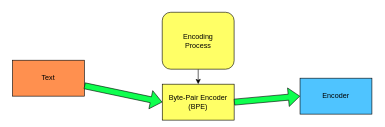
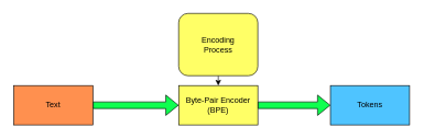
  <mxCell id="0" />
  <mxCell id="1" parent="0" />
- <mxCell id="2" value="Text" style="rounded=0;whiteSpace=wrap;html=1;fillColor=#FF904F;" vertex="1" parent="1"><mxGeometry x="20" y="100" width="120" height="60" as="geometry" /></mxCell>
- <mxCell id="3" value="Byte-Pair Encoder (BPE)" style="rounded=0;whiteSpace=wrap;html=1;fillColor=#FFFF66;" vertex="1" parent="1"><mxGeometry x="270" y="140" width="120" height="60" as="geometry" /></mxCell>
- <mxCell id="4" value="Encoder" style="rounded=0;whiteSpace=wrap;html=1;fillColor=#4FC4FF;" vertex="1" parent="1"><mxGeometry x="500" y="130" width="120" height="60" as="geometry" /></mxCell>
+ <mxCell id="2" value="Text" style="rounded=0;whiteSpace=wrap;html=1;fillColor=#FF904F;" vertex="1" parent="1"><mxGeometry x="20" y="130" width="120" height="60" as="geometry" /></mxCell>
+ <mxCell id="3" value="Byte-Pair Encoder (BPE)" style="rounded=0;whiteSpace=wrap;html=1;fillColor=#FFFF66;" vertex="1" parent="1"><mxGeometry x="270" y="130" width="120" height="60" as="geometry" /></mxCell>
+ <mxCell id="4" value="Tokens" style="rounded=0;whiteSpace=wrap;html=1;fillColor=#4FC4FF;" vertex="1" parent="1"><mxGeometry x="500" y="130" width="120" height="60" as="geometry" /></mxCell>
  <mxCell id="5" value="" style="shape=flexArrow;endArrow=classic;html=1;rounded=0;exitX=1;exitY=0.5;exitDx=0;exitDy=0;entryX=0;entryY=0.5;entryDx=0;entryDy=0;fillColor=#0FFF4F;" edge="1" parent="1" source="3" target="4"><mxGeometry width="50" height="50" relative="1" as="geometry"><mxPoint x="430" y="260" as="sourcePoint" /><mxPoint x="480" y="210" as="targetPoint" /></mxGeometry></mxCell>
  <mxCell id="6" value="" style="shape=flexArrow;endArrow=classic;html=1;rounded=0;entryX=0;entryY=0.5;entryDx=0;entryDy=0;fillColor=#0FFF4F;" edge="1" parent="1" source="2" target="3"><mxGeometry width="50" height="50" relative="1" as="geometry"><mxPoint x="400" y="170" as="sourcePoint" /><mxPoint x="510" y="170" as="targetPoint" /></mxGeometry></mxCell>
  <mxCell id="7" style="edgeStyle=orthogonalEdgeStyle;rounded=0;orthogonalLoop=1;jettySize=auto;html=1;exitX=0.5;exitY=1;exitDx=0;exitDy=0;entryX=0.5;entryY=0;entryDx=0;entryDy=0;" edge="1" parent="1" source="8" target="3"><mxGeometry relative="1" as="geometry" /></mxCell>
  <mxCell id="8" value="Encoding &lt;br&gt;Process" style="rounded=1;whiteSpace=wrap;html=1;fillColor=#FFFF66;" vertex="1" parent="1"><mxGeometry x="270" y="20" width="120" height="95" as="geometry" /></mxCell>
